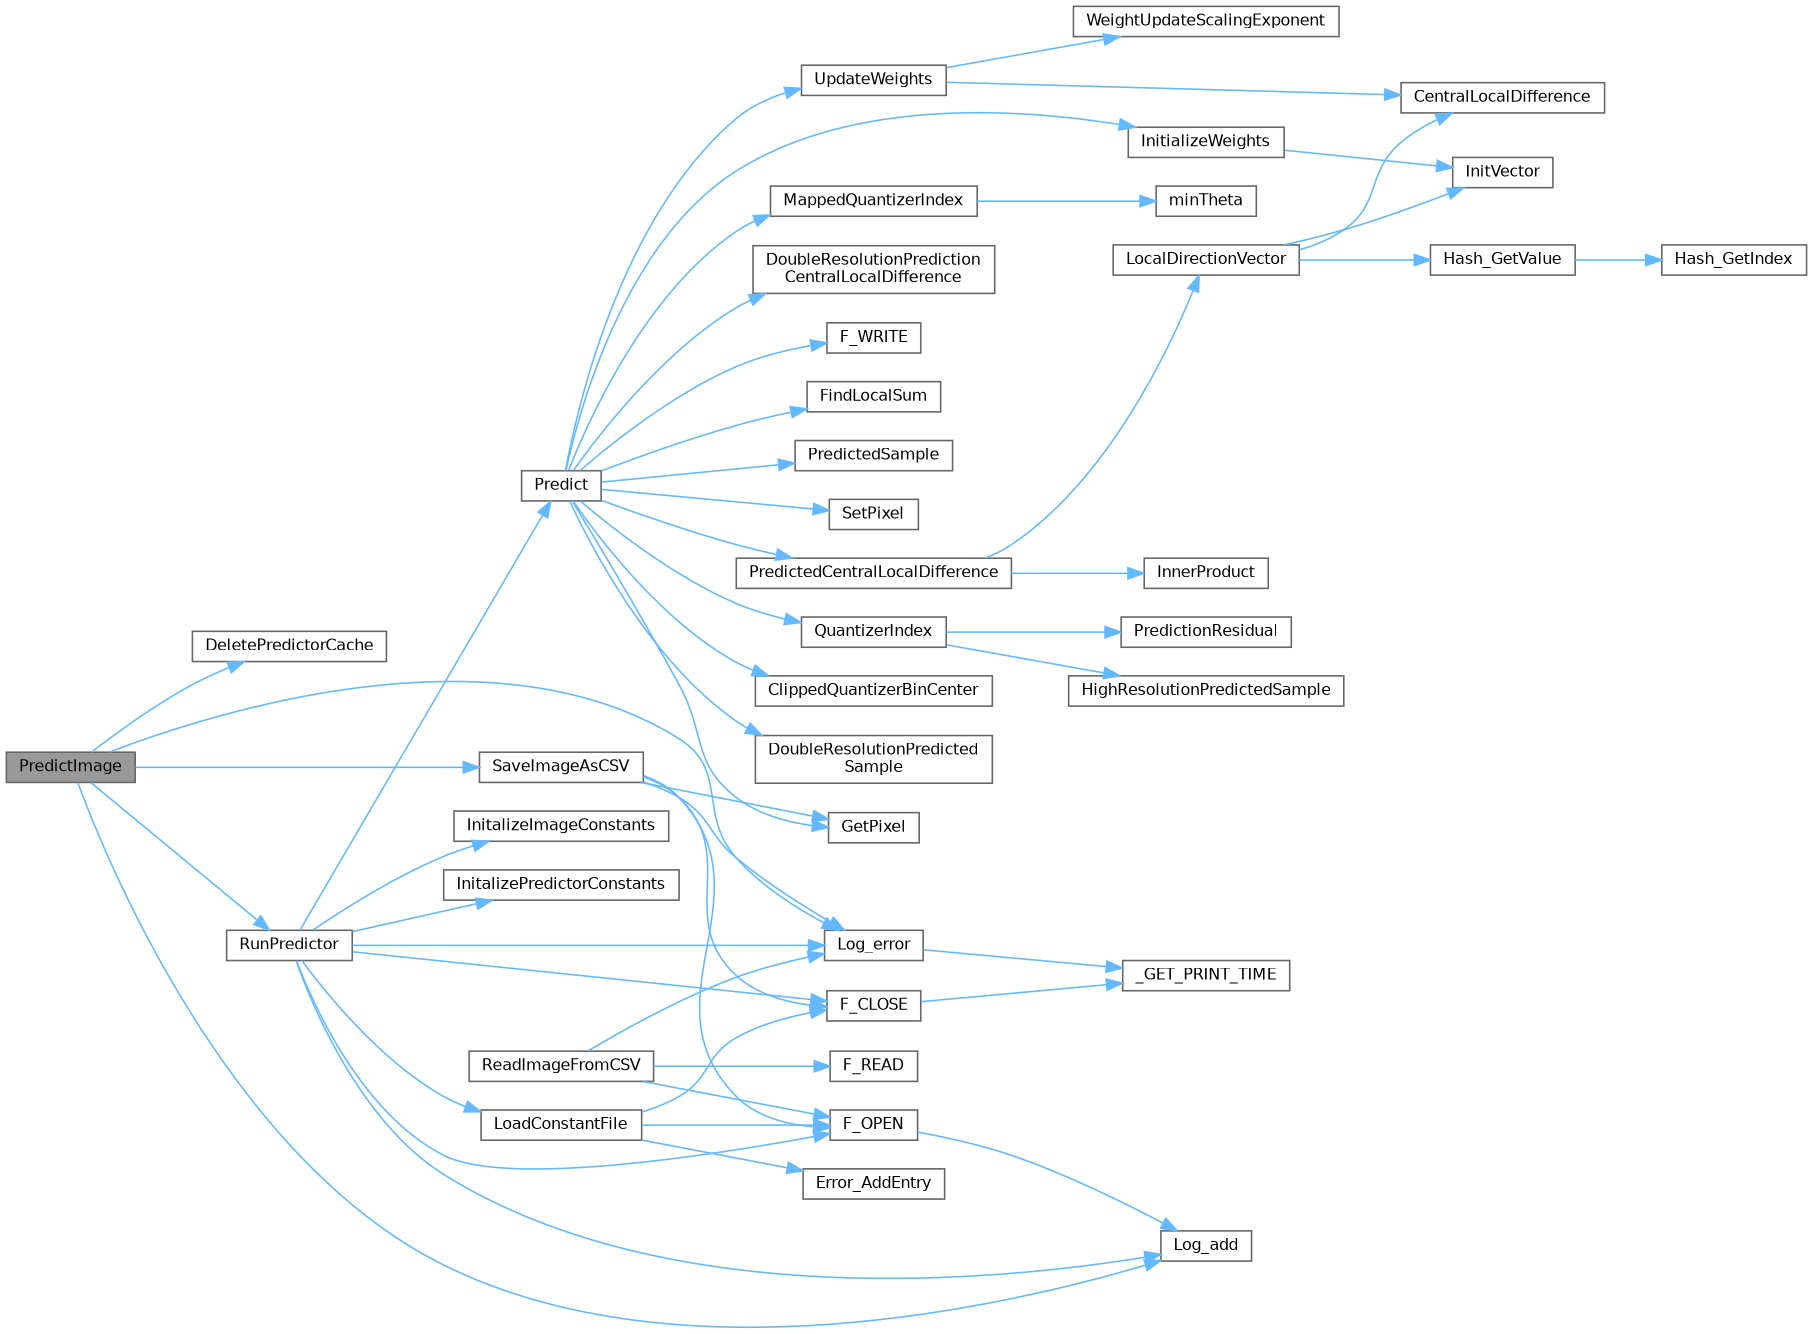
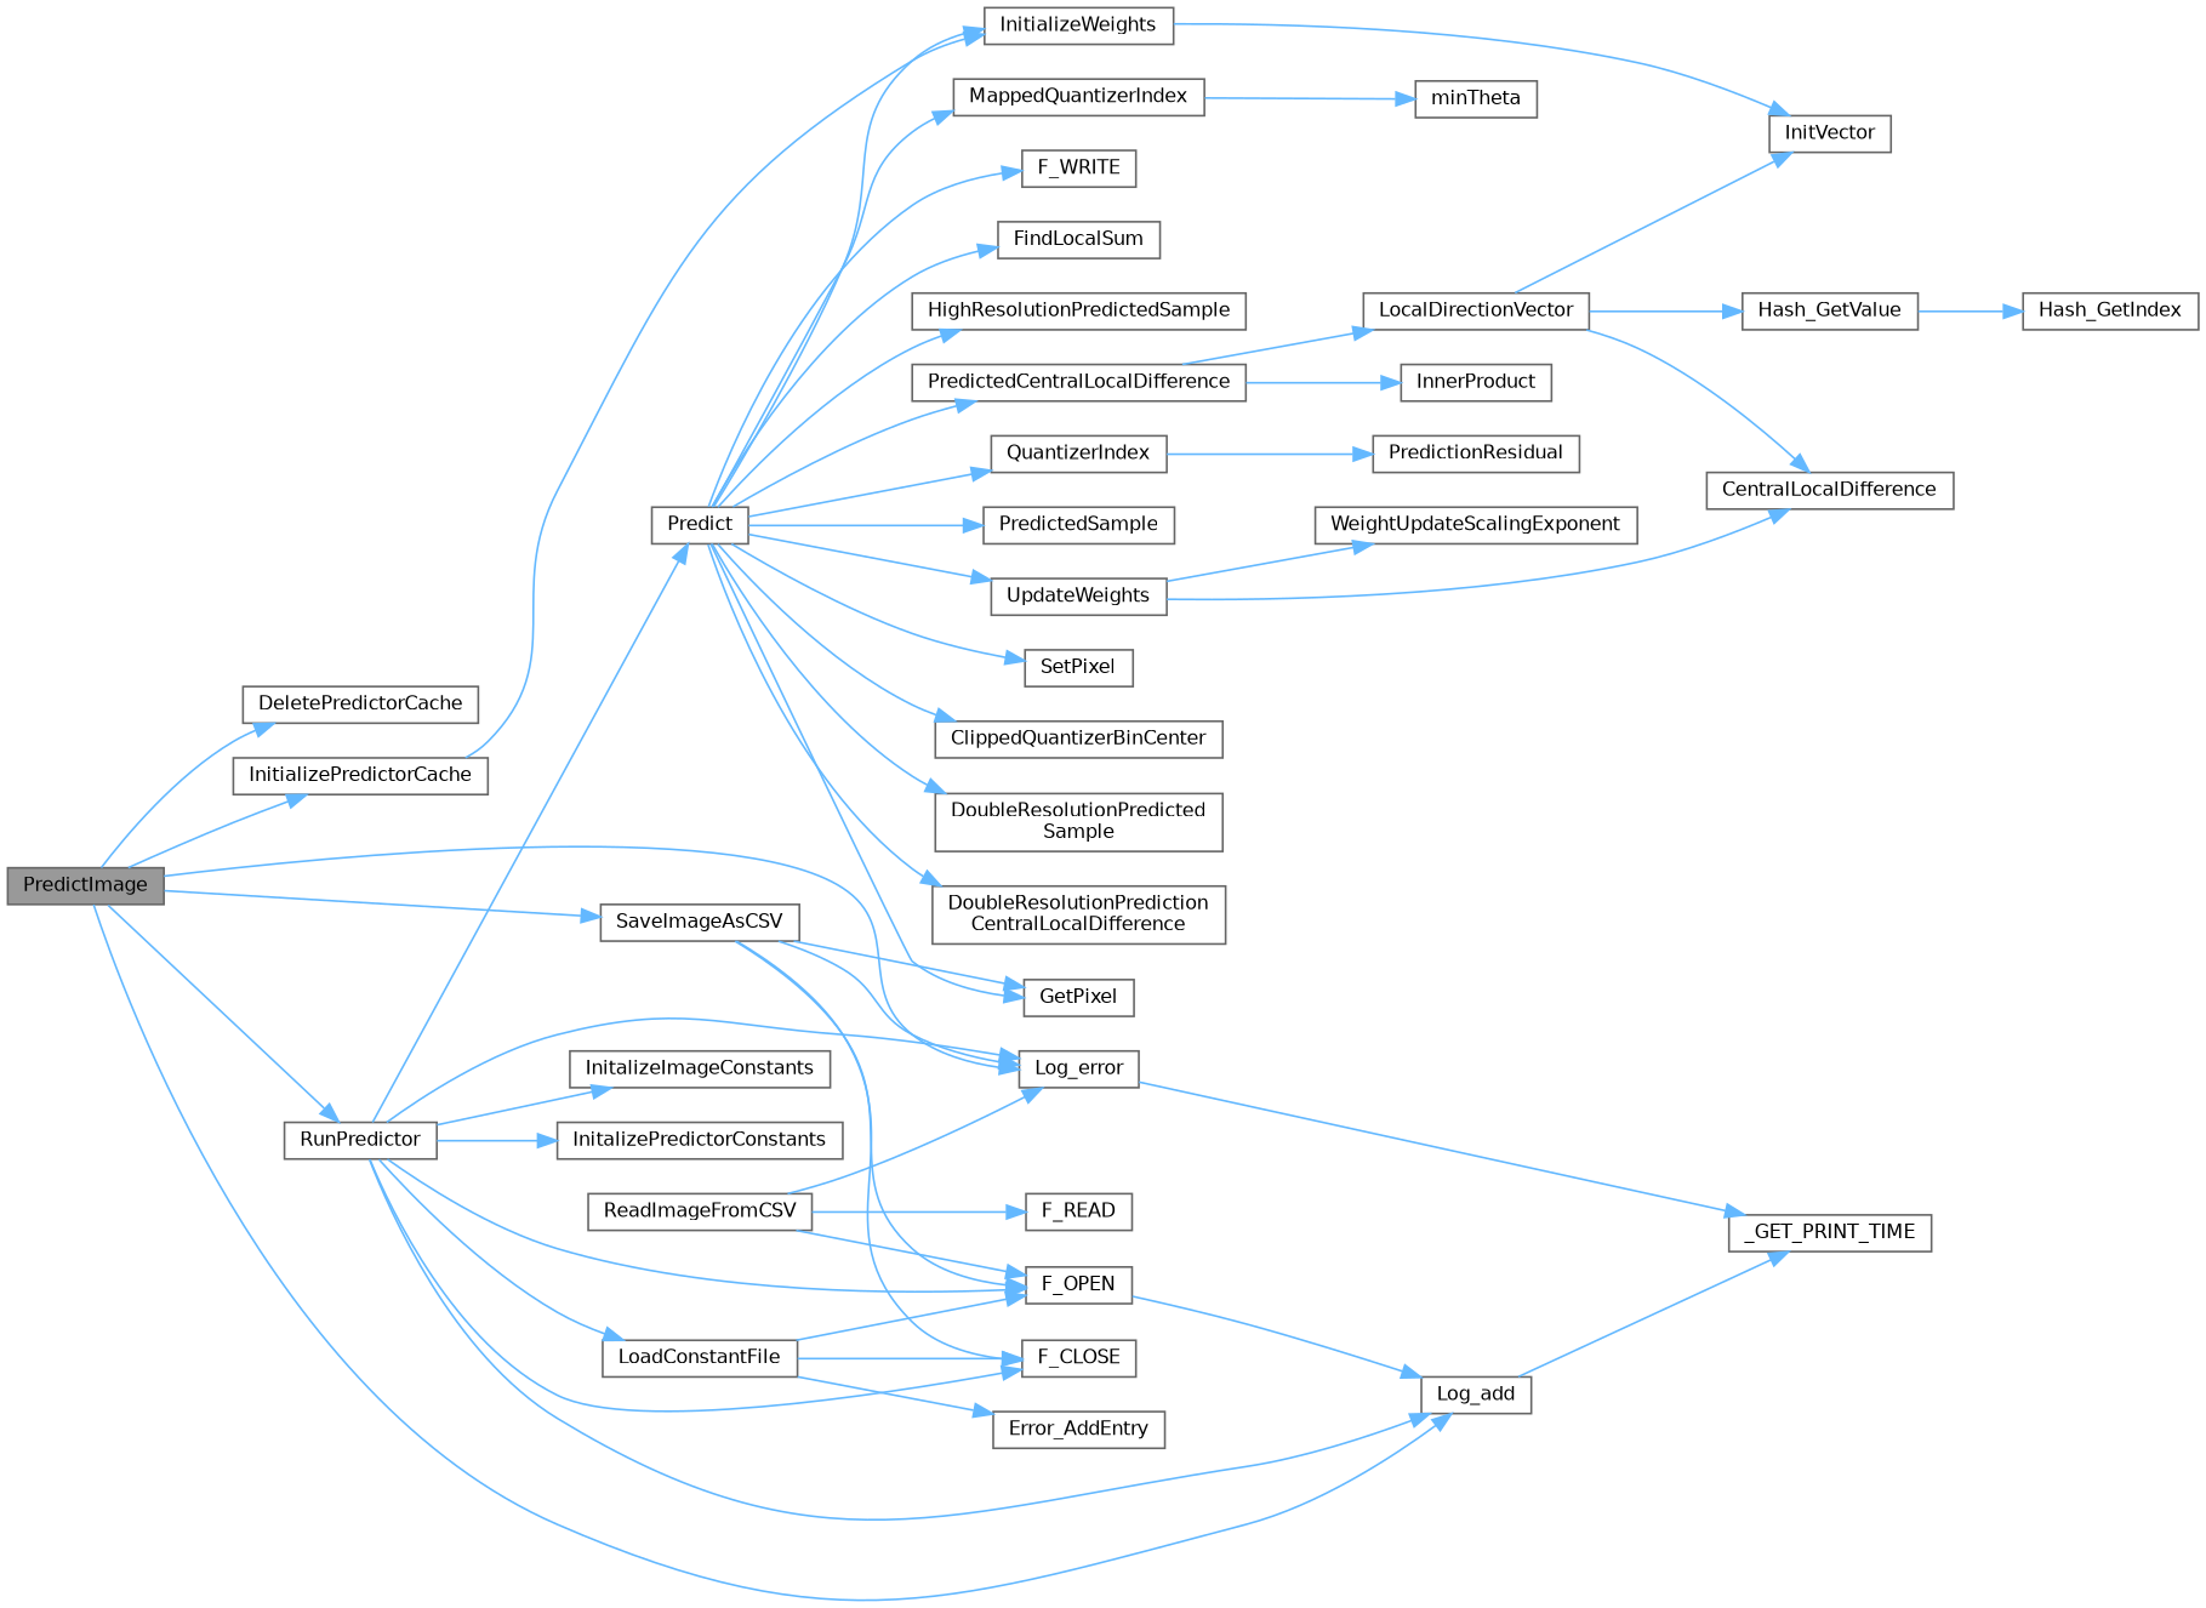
  digraph {
    rankdir=LR
    node [color=grey40 fillcolor=white fontname=Helvetica fontsize=10 shape=box style=filled]
    edge [color=steelblue1 fontname=Helvetica fontsize=10 labelfontname=Helvetica labelfontsize=10 style=solid]
    n1 [color=gray40 fillcolor=grey60 fontcolor=black height=0.2 label=PredictImage width=0.4]
    n2 [height=0.2 label=DeletePredictorCache width=0.4]
+   n3 [height=0.2 label=InitializePredictorCache width=0.4]
    n4 [height=0.2 label=Log_add width=0.4]
    n5 [height=0.2 label=Log_error width=0.4]
    n6 [height=0.2 label=RunPredictor width=0.4]
    n7 [height=0.2 label=SaveImageAsCSV width=0.4]
    n8 [height=0.2 label=InitializeWeights width=0.4]
    n9 [height=0.2 label=_GET_PRINT_TIME width=0.4]
    n10 [height=0.2 label=ReadImageFromCSV width=0.4]
    n11 [height=0.2 label=F_OPEN width=0.4]
    n12 [height=0.2 label=F_READ width=0.4]
    n13 [height=0.2 label=F_CLOSE width=0.4]
    n14 [height=0.2 label=InitalizeImageConstants width=0.4]
    n15 [height=0.2 label=InitalizePredictorConstants width=0.4]
    n16 [height=0.2 label=LoadConstantFile width=0.4]
    n17 [height=0.2 label=Predict width=0.4]
    n18 [height=0.2 label=GetPixel width=0.4]
    n19 [height=0.2 label=InitVector width=0.4]
    n20 [height=0.2 label=Error_AddEntry width=0.4]
    n21 [height=0.2 label=ClippedQuantizerBinCenter width=0.4]
    n22 [height=0.2 label="DoubleResolutionPredicted\lSample" width=0.4]
    n23 [height=0.2 label="DoubleResolutionPrediction\lCentralLocalDifference" width=0.4]
    n24 [height=0.2 label=F_WRITE width=0.4]
    n25 [height=0.2 label=FindLocalSum width=0.4]
    n26 [height=0.2 label=HighResolutionPredictedSample width=0.4]
    n27 [height=0.2 label=MappedQuantizerIndex width=0.4]
    n28 [height=0.2 label=PredictedCentralLocalDifference width=0.4]
    n29 [height=0.2 label=PredictedSample width=0.4]
    n30 [height=0.2 label=QuantizerIndex width=0.4]
    n31 [height=0.2 label=SetPixel width=0.4]
    n32 [height=0.2 label=UpdateWeights width=0.4]
    n33 [height=0.2 label=minTheta width=0.4]
    n34 [height=0.2 label=InnerProduct width=0.4]
    n35 [height=0.2 label=LocalDirectionVector width=0.4]
    n36 [height=0.2 label=PredictionResidual width=0.4]
    n37 [height=0.2 label=CentralLocalDifference width=0.4]
    n38 [height=0.2 label=WeightUpdateScalingExponent width=0.4]
    n39 [height=0.2 label=Hash_GetValue width=0.4]
    n40 [height=0.2 label=Hash_GetIndex width=0.4]
    n1 -> n2
+   n1 -> n3
    n1 -> n4
    n1 -> n5
    n1 -> n6
    n1 -> n7
-   n13 -> n9
+   n3 -> n8
+   n4 -> n9
    n5 -> n9
    n6 -> n4
    n6 -> n5
    n6 -> n11
    n6 -> n13
    n6 -> n14
    n6 -> n15
    n6 -> n16
    n6 -> n17
    n7 -> n5
    n7 -> n11
    n7 -> n13
    n7 -> n18
    n8 -> n19
    n10 -> n5
    n10 -> n11
    n10 -> n12
    n11 -> n4
    n16 -> n11
    n16 -> n13
    n16 -> n20
    n17 -> n8
    n17 -> n18
    n17 -> n21
    n17 -> n22
    n17 -> n23
    n17 -> n24
    n17 -> n25
-   n30 -> n26
+   n17 -> n26
    n17 -> n27
    n17 -> n28
    n17 -> n29
    n17 -> n30
    n17 -> n31
    n17 -> n32
    n27 -> n33
    n28 -> n34
    n28 -> n35
    n30 -> n36
    n32 -> n37
    n32 -> n38
    n35 -> n19
    n35 -> n37
    n35 -> n39
    n39 -> n40
  }
